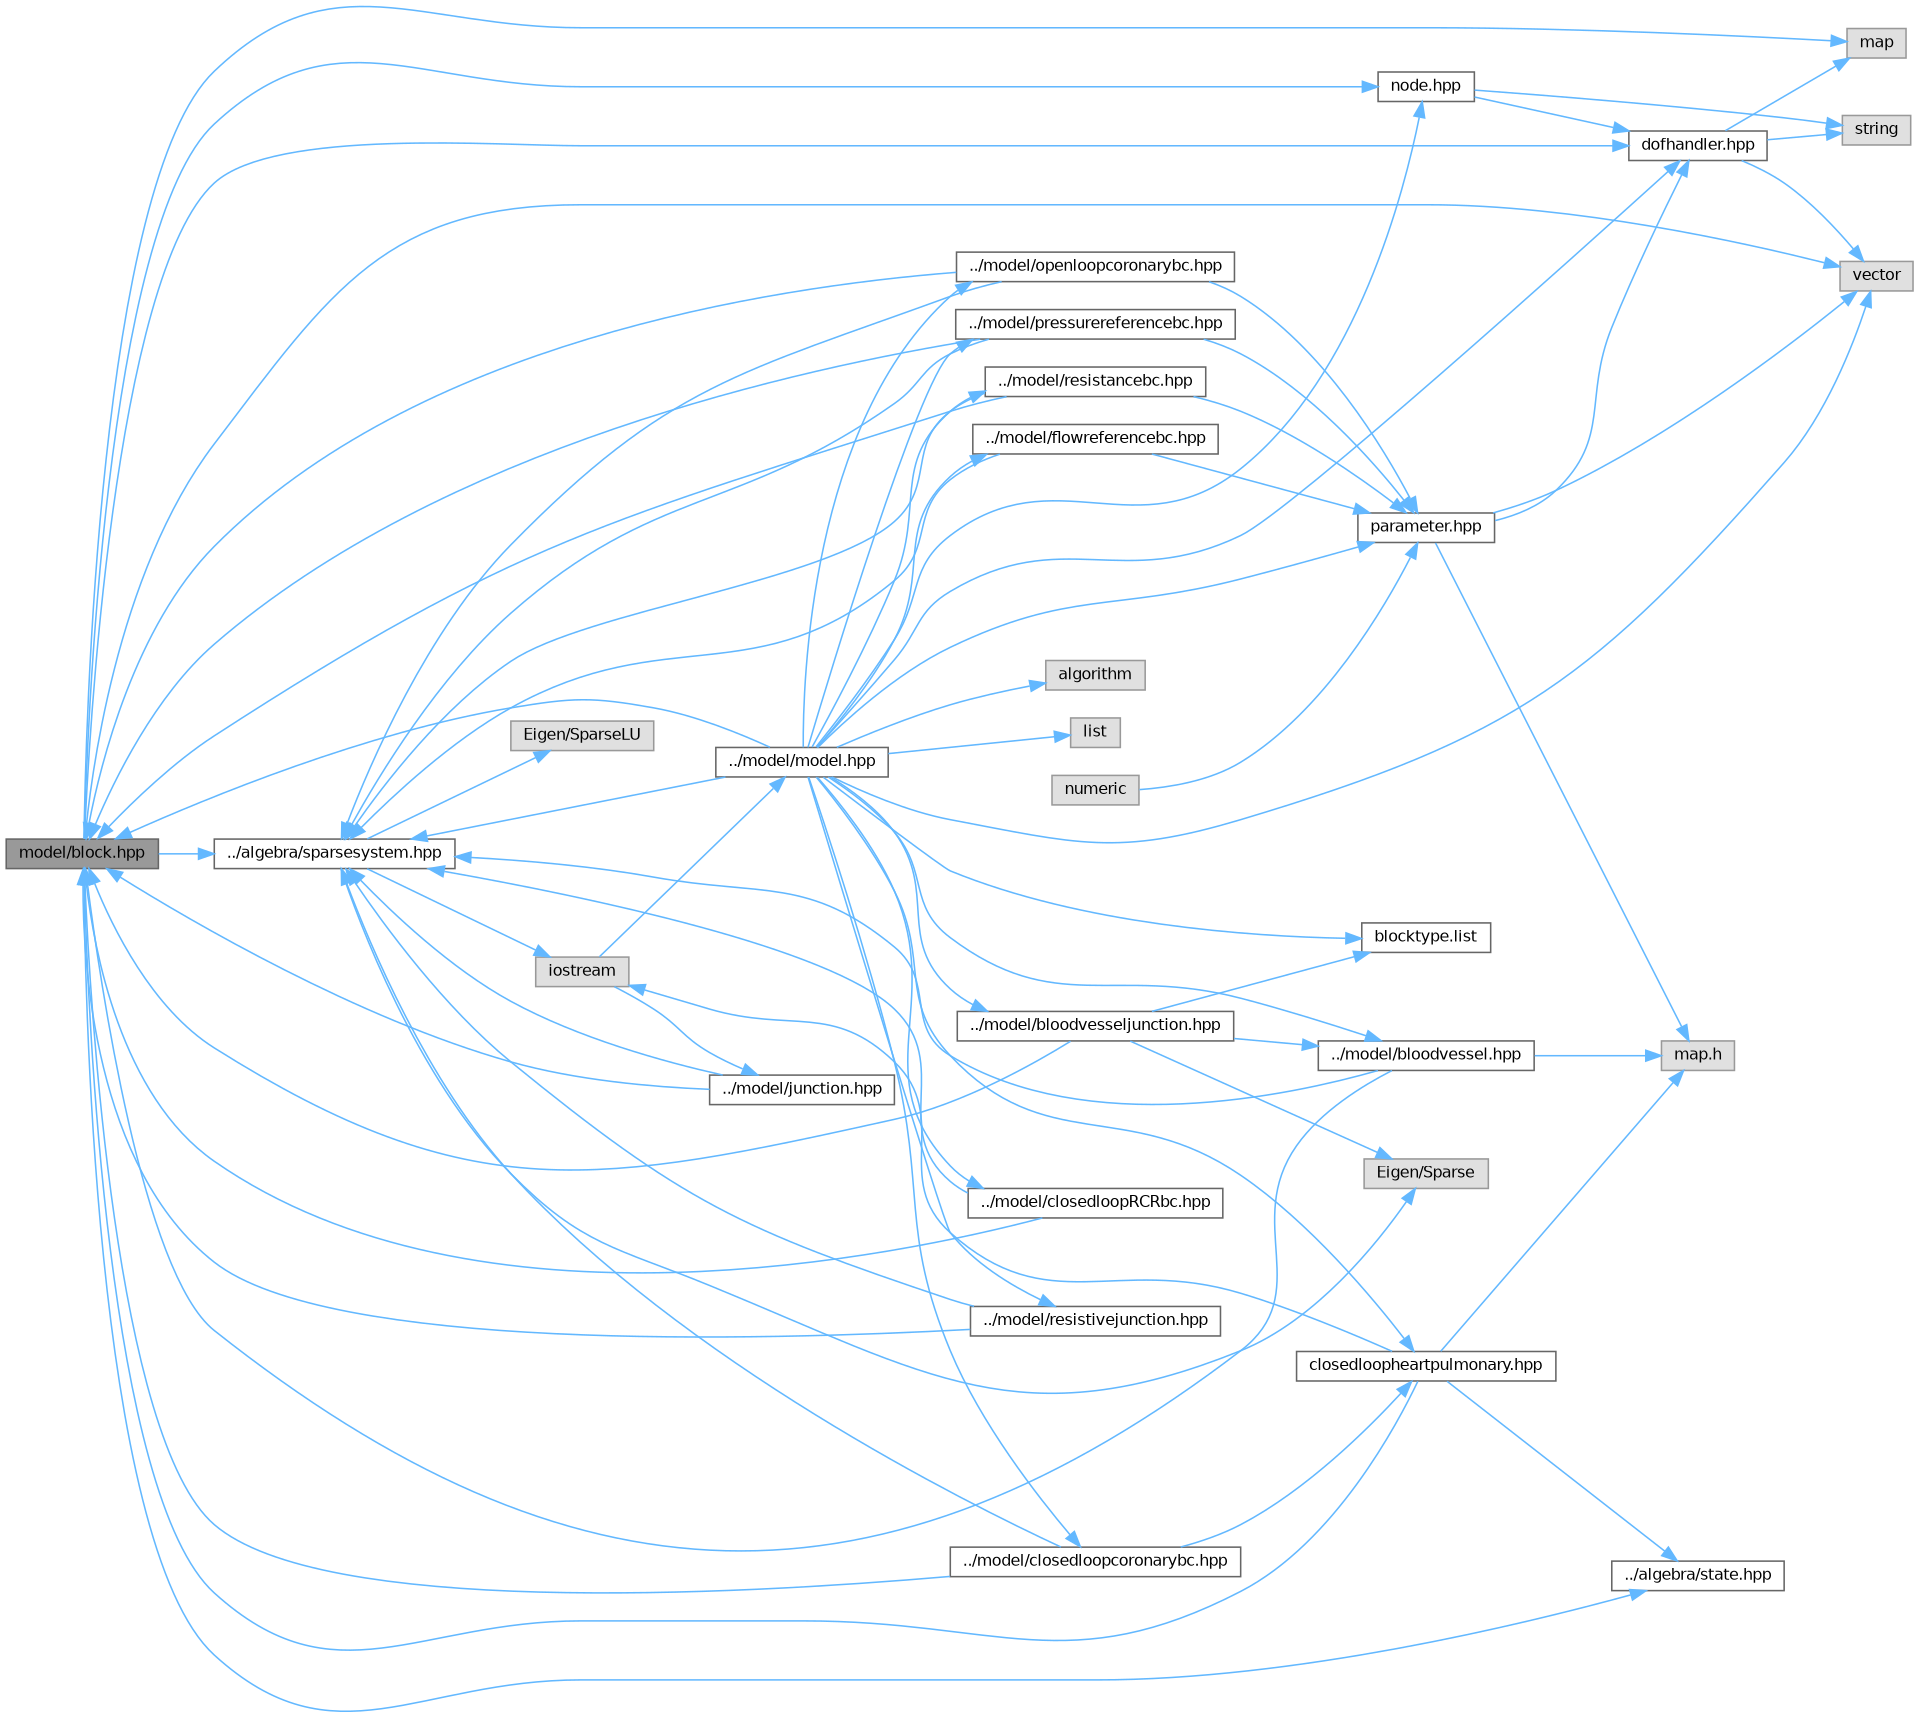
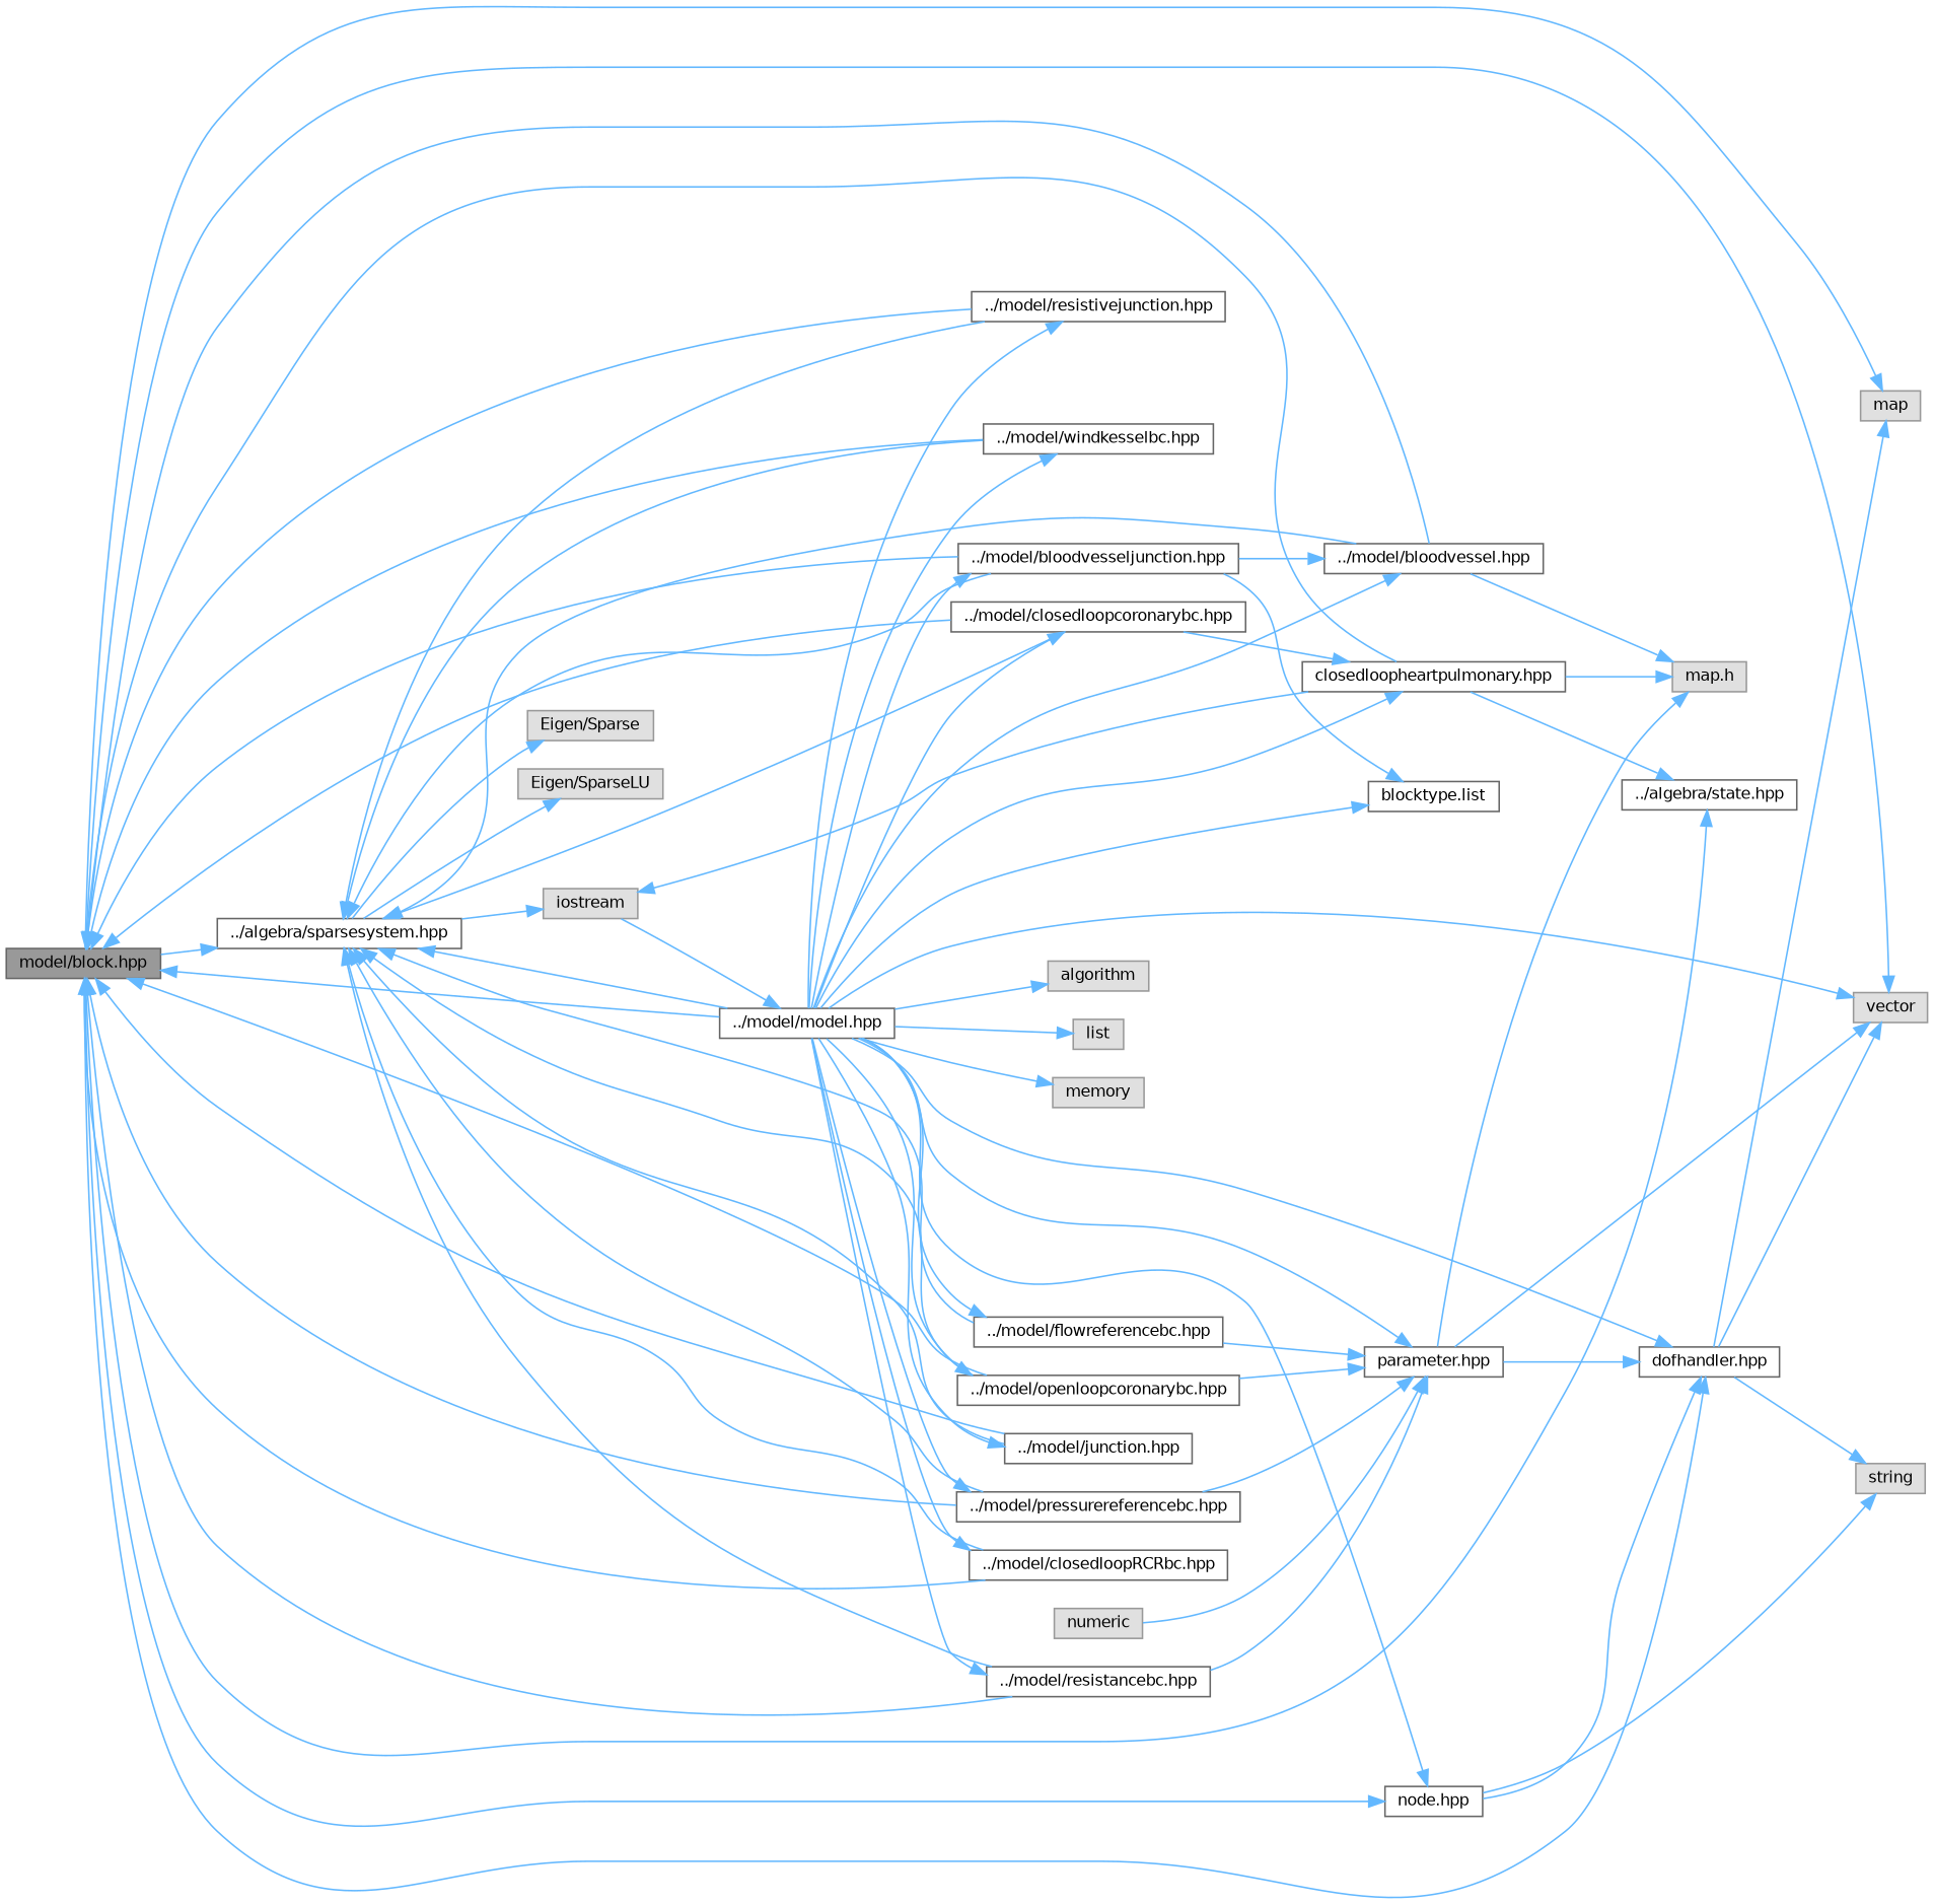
  digraph {
    rankdir=LR
    node [color=grey40 fillcolor=white fontname=Helvetica fontsize=10 shape=box style=filled]
    edge [color=steelblue1 fontname=Helvetica fontsize=10 labelfontname=Helvetica labelfontsize=10 style=solid]
    n1 [color=gray40 fillcolor=grey60 fontcolor=black height=0.2 label="model/block.hpp" width=0.4]
    n2 [color=grey60 fillcolor="#E0E0E0" height=0.2 label=map width=0.4]
    n3 [color=grey60 fillcolor="#E0E0E0" height=0.2 label=vector width=0.4]
    n4 [height=0.2 label="../algebra/sparsesystem.hpp" width=0.4]
    n5 [height=0.2 label="../algebra/state.hpp" width=0.4]
    n6 [height=0.2 label="dofhandler.hpp" width=0.4]
    n7 [height=0.2 label="node.hpp" width=0.4]
    n8 [color=grey60 fillcolor="#E0E0E0" height=0.2 label="Eigen/Sparse" width=0.4]
    n9 [color=grey60 fillcolor="#E0E0E0" height=0.2 label="Eigen/SparseLU" width=0.4]
    n10 [color=grey60 fillcolor="#E0E0E0" height=0.2 label=iostream width=0.4]
    n11 [color=grey60 fillcolor="#E0E0E0" height=0.2 label=string width=0.4]
    n12 [height=0.2 label="../model/model.hpp" width=0.4]
    n13 [color=grey60 fillcolor="#E0E0E0" height=0.2 label=algorithm width=0.4]
    n14 [color=grey60 fillcolor="#E0E0E0" height=0.2 label=list width=0.4]
+   n15 [color=grey60 fillcolor="#E0E0E0" height=0.2 label=memory width=0.4]
    n16 [height=0.2 label="../model/bloodvessel.hpp" width=0.4]
    n17 [height=0.2 label="../model/bloodvesseljunction.hpp" width=0.4]
    n18 [height=0.2 label="blocktype.list" width=0.4]
    n19 [height=0.2 label="../model/closedloopRCRbc.hpp" width=0.4]
    n20 [height=0.2 label="../model/closedloopcoronarybc.hpp" width=0.4]
    n21 [height=0.2 label="closedloopheartpulmonary.hpp" width=0.4]
    n22 [height=0.2 label="../model/flowreferencebc.hpp" width=0.4]
    n23 [height=0.2 label="parameter.hpp" width=0.4]
    n24 [height=0.2 label="../model/junction.hpp" width=0.4]
    n25 [height=0.2 label="../model/openloopcoronarybc.hpp" width=0.4]
    n26 [height=0.2 label="../model/pressurereferencebc.hpp" width=0.4]
    n27 [height=0.2 label="../model/resistancebc.hpp" width=0.4]
    n28 [height=0.2 label="../model/resistivejunction.hpp" width=0.4]
+   n29 [height=0.2 label="../model/windkesselbc.hpp" width=0.4]
    n30 [color=grey60 fillcolor="#E0E0E0" height=0.2 label="map.h" width=0.4]
    n31 [color=grey60 fillcolor="#E0E0E0" height=0.2 label=numeric width=0.4]
    n1 -> n2
    n1 -> n3
    n1 -> n4
    n1 -> n5
    n1 -> n6
    n1 -> n7
    n4 -> n8
    n4 -> n9
    n4 -> n10
    n6 -> n2
    n6 -> n3
    n6 -> n11
    n7 -> n6
    n7 -> n11
    n10 -> n12
    n12 -> n1
    n12 -> n3
    n12 -> n4
    n12 -> n6
    n12 -> n7
    n12 -> n13
    n12 -> n14
+   n12 -> n15
    n12 -> n16
    n12 -> n17
    n12 -> n18
    n12 -> n19
    n12 -> n20
    n12 -> n21
    n12 -> n22
    n12 -> n23
-   n10 -> n24
+   n12 -> n24
    n12 -> n25
    n12 -> n26
    n12 -> n27
    n12 -> n28
+   n12 -> n29
    n16 -> n1
    n16 -> n4
    n16 -> n30
    n17 -> n1
-   n17 -> n8
+   n17 -> n4
    n17 -> n16
    n17 -> n18
    n19 -> n1
    n19 -> n4
    n20 -> n1
    n20 -> n4
    n20 -> n21
    n21 -> n1
    n21 -> n5
    n21 -> n10
    n21 -> n30
    n22 -> n4
    n22 -> n23
    n23 -> n3
    n23 -> n6
    n23 -> n30
    n24 -> n1
    n24 -> n4
    n25 -> n1
    n25 -> n4
    n25 -> n23
    n26 -> n1
    n26 -> n4
    n26 -> n23
    n27 -> n1
    n27 -> n4
    n27 -> n23
    n28 -> n1
    n28 -> n4
+   n29 -> n1
+   n29 -> n4
    n31 -> n23
  }
